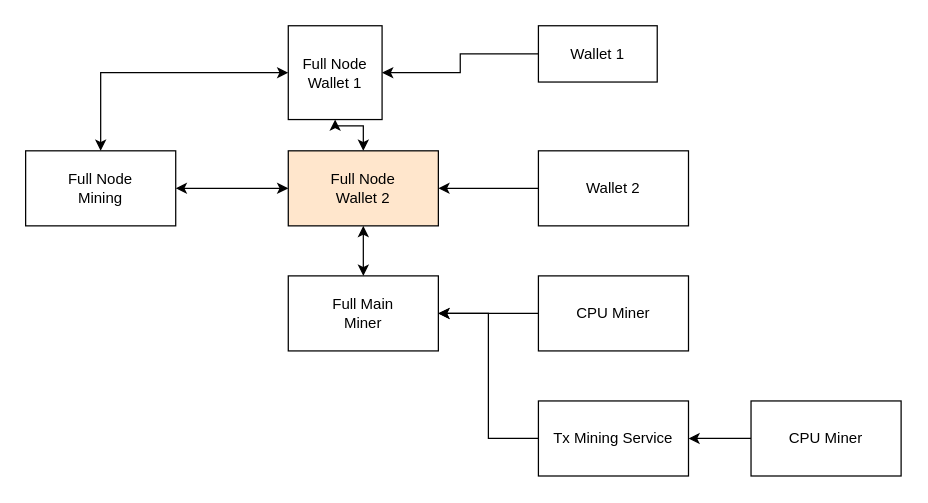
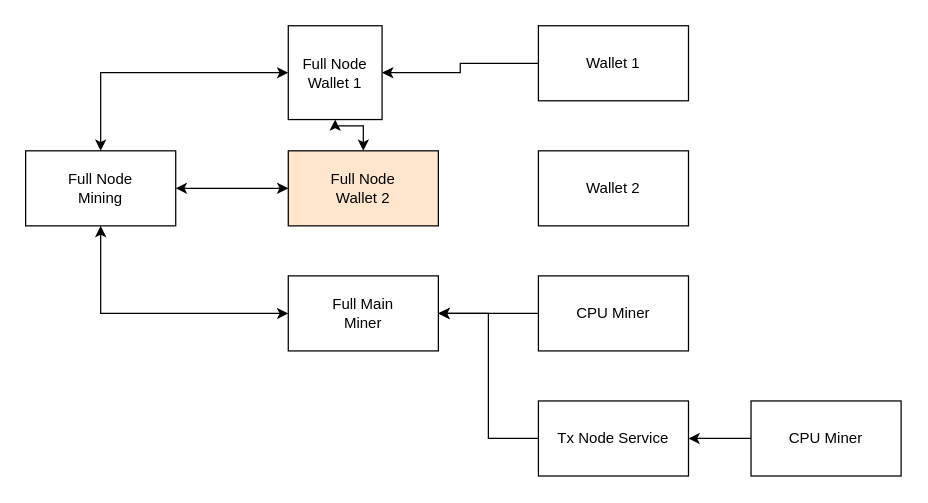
  <mxCell id="0" />
  <mxCell id="1" parent="0" />
  <mxCell id="2" value="Full Node&lt;br&gt;Mining" style="rounded=0;whiteSpace=wrap;html=1;" vertex="1" parent="1"><mxGeometry x="20" y="120" width="120" height="60" as="geometry" /></mxCell>
  <mxCell id="3" style="edgeStyle=orthogonalEdgeStyle;rounded=0;orthogonalLoop=1;jettySize=auto;html=1;entryX=0.5;entryY=0;entryDx=0;entryDy=0;startArrow=classic;startFill=1;" edge="1" parent="1" source="4" target="2"><mxGeometry relative="1" as="geometry" /></mxCell>
  <mxCell id="4" value="Full Node&lt;br&gt;Wallet 1" style="rounded=0;whiteSpace=wrap;html=1;" vertex="1" parent="1"><mxGeometry x="230" y="20" width="75" height="75" as="geometry" /></mxCell>
  <mxCell id="5" value="" style="edgeStyle=orthogonalEdgeStyle;rounded=0;orthogonalLoop=1;jettySize=auto;html=1;startArrow=classic;startFill=1;" edge="1" parent="1" source="8" target="4"><mxGeometry relative="1" as="geometry" /></mxCell>
  <mxCell id="6" value="" style="edgeStyle=orthogonalEdgeStyle;rounded=0;orthogonalLoop=1;jettySize=auto;html=1;startArrow=classic;startFill=1;" edge="1" parent="1" source="8" target="2"><mxGeometry relative="1" as="geometry" /></mxCell>
- <mxCell id="7" value="" style="edgeStyle=orthogonalEdgeStyle;rounded=0;orthogonalLoop=1;jettySize=auto;html=1;startArrow=classic;startFill=1;" edge="1" parent="1" source="8" target="14"><mxGeometry relative="1" as="geometry" /></mxCell>
  <mxCell id="8" value="Full Node&lt;br&gt;Wallet 2" style="rounded=0;whiteSpace=wrap;html=1;fillColor=#ffe6cc;" vertex="1" parent="1"><mxGeometry x="230" y="120" width="120" height="60" as="geometry" /></mxCell>
  <mxCell id="9" style="edgeStyle=orthogonalEdgeStyle;rounded=0;orthogonalLoop=1;jettySize=auto;html=1;entryX=1;entryY=0.5;entryDx=0;entryDy=0;startArrow=none;startFill=0;" edge="1" parent="1" source="10" target="14"><mxGeometry relative="1" as="geometry" /></mxCell>
- <mxCell id="10" value="Tx Mining Service" style="rounded=0;whiteSpace=wrap;html=1;" vertex="1" parent="1"><mxGeometry x="430" y="320" width="120" height="60" as="geometry" /></mxCell>
+ <mxCell id="10" value="Tx Node Service" style="rounded=0;whiteSpace=wrap;html=1;" vertex="1" parent="1"><mxGeometry x="430" y="320" width="120" height="60" as="geometry" /></mxCell>
  <mxCell id="11" value="" style="edgeStyle=orthogonalEdgeStyle;rounded=0;orthogonalLoop=1;jettySize=auto;html=1;" edge="1" parent="1" source="12" target="10"><mxGeometry relative="1" as="geometry" /></mxCell>
  <mxCell id="12" value="CPU Miner" style="rounded=0;whiteSpace=wrap;html=1;" vertex="1" parent="1"><mxGeometry x="600" y="320" width="120" height="60" as="geometry" /></mxCell>
+ <mxCell id="13" style="edgeStyle=orthogonalEdgeStyle;rounded=0;orthogonalLoop=1;jettySize=auto;html=1;entryX=0.5;entryY=1;entryDx=0;entryDy=0;startArrow=classic;startFill=1;" edge="1" parent="1" source="14" target="2"><mxGeometry relative="1" as="geometry" /></mxCell>
  <mxCell id="14" value="Full Main&lt;br&gt;Miner" style="rounded=0;whiteSpace=wrap;html=1;" vertex="1" parent="1"><mxGeometry x="230" y="220" width="120" height="60" as="geometry" /></mxCell>
  <mxCell id="15" value="" style="edgeStyle=orthogonalEdgeStyle;rounded=0;orthogonalLoop=1;jettySize=auto;html=1;" edge="1" parent="1" source="16" target="14"><mxGeometry relative="1" as="geometry" /></mxCell>
  <mxCell id="16" value="CPU Miner" style="rounded=0;whiteSpace=wrap;html=1;" vertex="1" parent="1"><mxGeometry x="430" y="220" width="120" height="60" as="geometry" /></mxCell>
  <mxCell id="17" value="" style="edgeStyle=orthogonalEdgeStyle;rounded=0;orthogonalLoop=1;jettySize=auto;html=1;" edge="1" parent="1" source="18" target="4"><mxGeometry relative="1" as="geometry" /></mxCell>
- <mxCell id="18" value="Wallet 1" style="rounded=0;whiteSpace=wrap;html=1;" vertex="1" parent="1"><mxGeometry x="430" y="20" width="95" height="45" as="geometry" /></mxCell>
- <mxCell id="19" value="" style="edgeStyle=orthogonalEdgeStyle;rounded=0;orthogonalLoop=1;jettySize=auto;html=1;" edge="1" parent="1" source="20" target="8"><mxGeometry relative="1" as="geometry" /></mxCell>
+ <mxCell id="18" value="Wallet 1" style="rounded=0;whiteSpace=wrap;html=1;" vertex="1" parent="1"><mxGeometry x="430" y="20" width="120" height="60" as="geometry" /></mxCell>
  <mxCell id="20" value="Wallet 2" style="rounded=0;whiteSpace=wrap;html=1;" vertex="1" parent="1"><mxGeometry x="430" y="120" width="120" height="60" as="geometry" /></mxCell>
